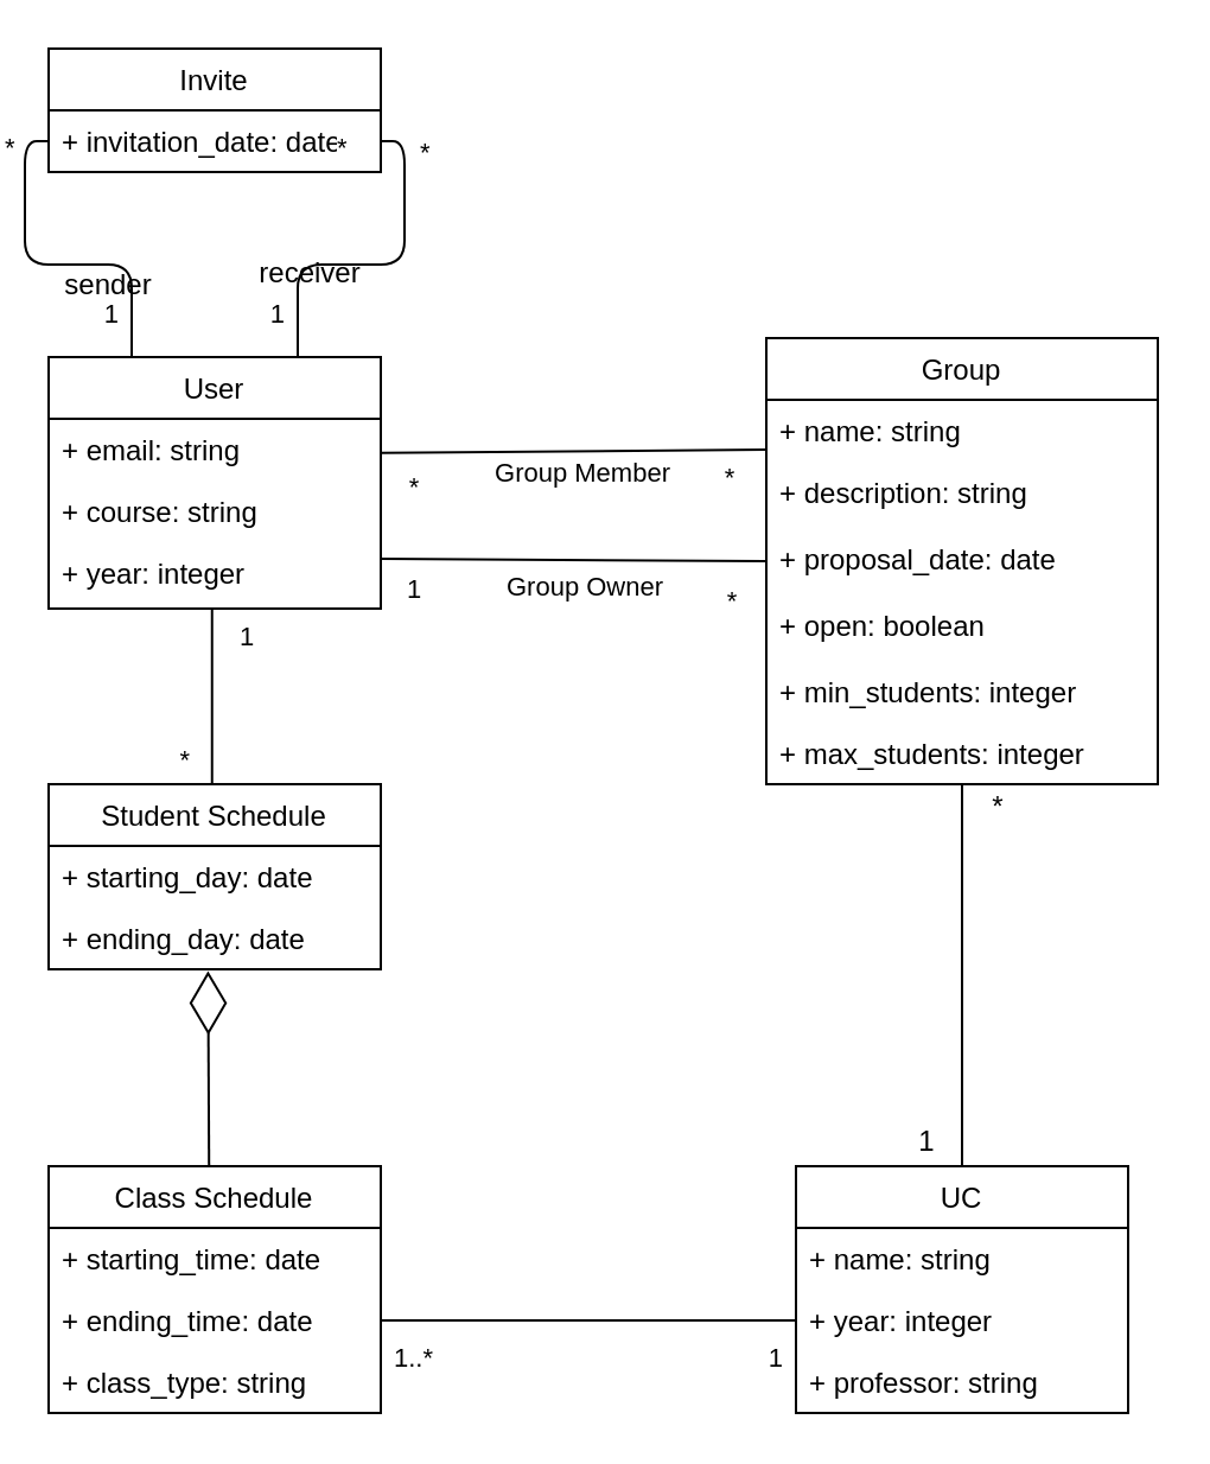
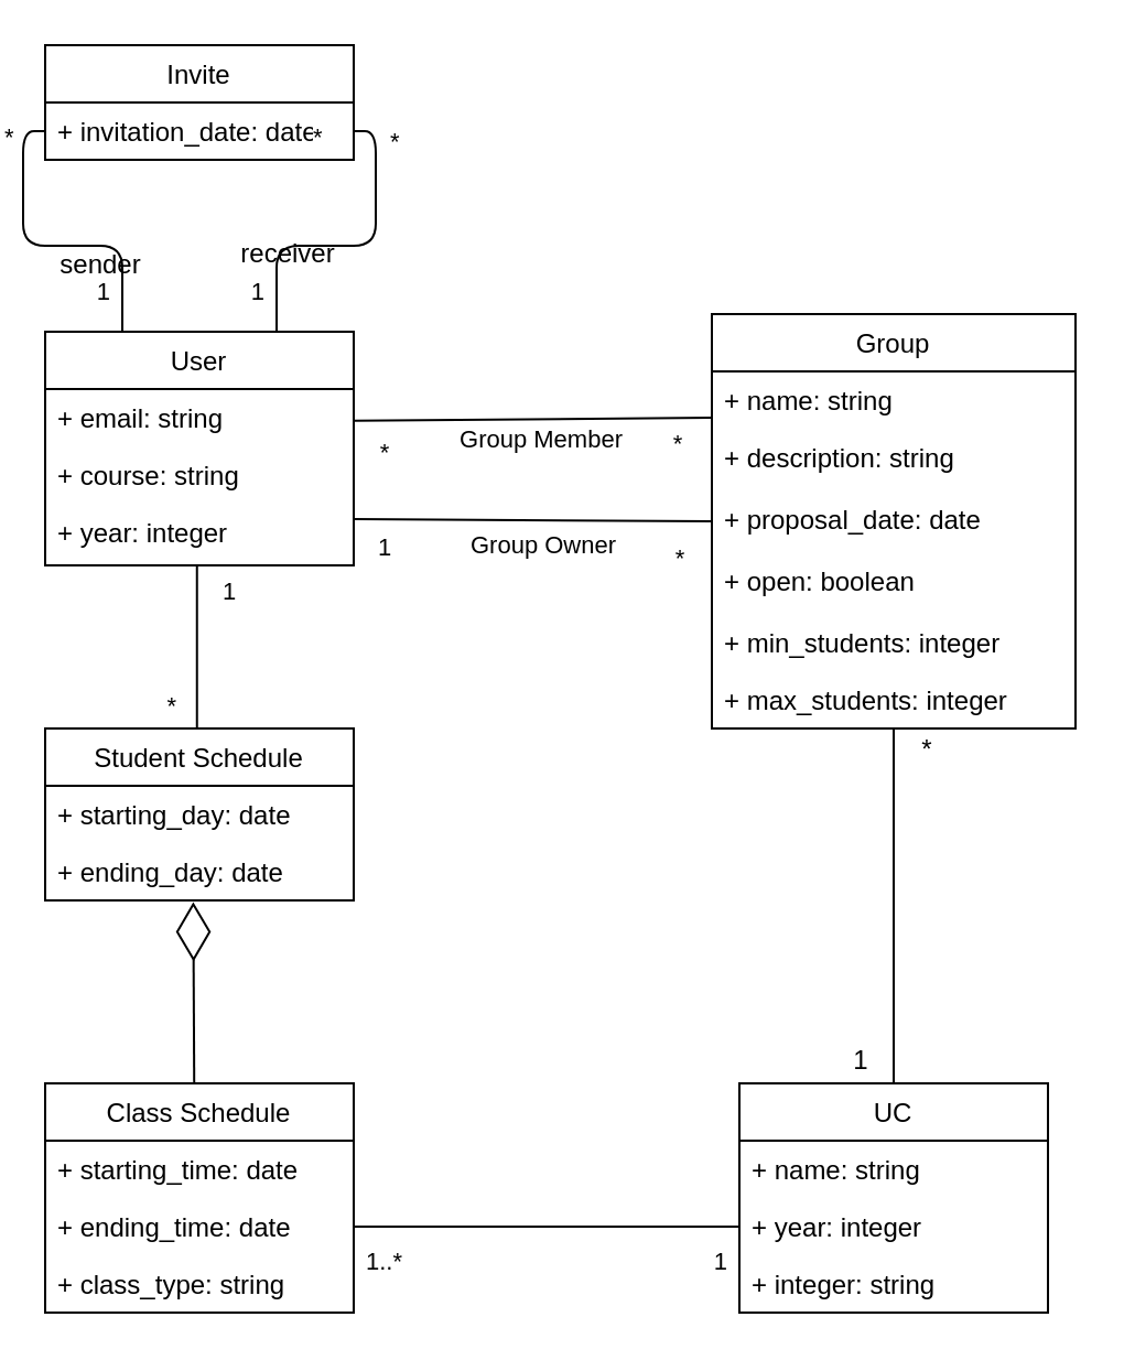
  <mxCell id="0" />
  <mxCell id="1" parent="0" />
  <mxCell id="2" value="User" style="swimlane;fontStyle=0;childLayout=stackLayout;horizontal=1;startSize=26;fillColor=none;horizontalStack=0;resizeParent=1;resizeParentMax=0;resizeLast=0;collapsible=1;marginBottom=0;" parent="1" vertex="1"><mxGeometry x="20" y="150" width="140" height="106" as="geometry" /></mxCell>
  <mxCell id="3" value="+ email: string" style="text;strokeColor=none;fillColor=none;align=left;verticalAlign=top;spacingLeft=4;spacingRight=4;overflow=hidden;rotatable=0;points=[[0,0.5],[1,0.5]];portConstraint=eastwest;" parent="2" vertex="1"><mxGeometry y="26" width="140" height="26" as="geometry" /></mxCell>
  <mxCell id="4" value="+ course: string" style="text;strokeColor=none;fillColor=none;align=left;verticalAlign=top;spacingLeft=4;spacingRight=4;overflow=hidden;rotatable=0;points=[[0,0.5],[1,0.5]];portConstraint=eastwest;" parent="2" vertex="1"><mxGeometry y="52" width="140" height="26" as="geometry" /></mxCell>
  <mxCell id="5" value="+ year: integer&#10;&#10;" style="text;strokeColor=none;fillColor=none;align=left;verticalAlign=top;spacingLeft=4;spacingRight=4;overflow=hidden;rotatable=0;points=[[0,0.5],[1,0.5]];portConstraint=eastwest;" parent="2" vertex="1"><mxGeometry y="78" width="140" height="28" as="geometry" /></mxCell>
  <mxCell id="6" value="Group" style="swimlane;fontStyle=0;childLayout=stackLayout;horizontal=1;startSize=26;fillColor=none;horizontalStack=0;resizeParent=1;resizeParentMax=0;resizeLast=0;collapsible=1;marginBottom=0;" parent="1" vertex="1"><mxGeometry x="322.5" y="142" width="165" height="188" as="geometry" /></mxCell>
  <mxCell id="7" value="+ name: string" style="text;strokeColor=none;fillColor=none;align=left;verticalAlign=top;spacingLeft=4;spacingRight=4;overflow=hidden;rotatable=0;points=[[0,0.5],[1,0.5]];portConstraint=eastwest;" parent="6" vertex="1"><mxGeometry y="26" width="165" height="26" as="geometry" /></mxCell>
  <mxCell id="8" value="+ description: string&#10;" style="text;strokeColor=none;fillColor=none;align=left;verticalAlign=top;spacingLeft=4;spacingRight=4;overflow=hidden;rotatable=0;points=[[0,0.5],[1,0.5]];portConstraint=eastwest;" parent="6" vertex="1"><mxGeometry y="52" width="165" height="28" as="geometry" /></mxCell>
  <mxCell id="9" value="+ proposal_date: date&#10;" style="text;strokeColor=none;fillColor=none;align=left;verticalAlign=top;spacingLeft=4;spacingRight=4;overflow=hidden;rotatable=0;points=[[0,0.5],[1,0.5]];portConstraint=eastwest;" parent="6" vertex="1"><mxGeometry y="80" width="165" height="28" as="geometry" /></mxCell>
  <mxCell id="10" value="+ open: boolean&#10;" style="text;strokeColor=none;fillColor=none;align=left;verticalAlign=top;spacingLeft=4;spacingRight=4;overflow=hidden;rotatable=0;points=[[0,0.5],[1,0.5]];portConstraint=eastwest;" parent="6" vertex="1"><mxGeometry y="108" width="165" height="28" as="geometry" /></mxCell>
  <mxCell id="11" value="+ min_students: integer" style="text;strokeColor=none;fillColor=none;align=left;verticalAlign=top;spacingLeft=4;spacingRight=4;overflow=hidden;rotatable=0;points=[[0,0.5],[1,0.5]];portConstraint=eastwest;" parent="6" vertex="1"><mxGeometry y="136" width="165" height="26" as="geometry" /></mxCell>
  <mxCell id="12" value="+ max_students: integer" style="text;strokeColor=none;fillColor=none;align=left;verticalAlign=top;spacingLeft=4;spacingRight=4;overflow=hidden;rotatable=0;points=[[0,0.5],[1,0.5]];portConstraint=eastwest;" parent="6" vertex="1"><mxGeometry y="162" width="165" height="26" as="geometry" /></mxCell>
  <mxCell id="13" value="UC" style="swimlane;fontStyle=0;childLayout=stackLayout;horizontal=1;startSize=26;fillColor=none;horizontalStack=0;resizeParent=1;resizeParentMax=0;resizeLast=0;collapsible=1;marginBottom=0;" parent="1" vertex="1"><mxGeometry x="335" y="491" width="140" height="104" as="geometry"><mxRectangle x="230" y="250" width="50" height="26" as="alternateBounds" /></mxGeometry></mxCell>
  <mxCell id="14" value="+ name: string" style="text;strokeColor=none;fillColor=none;align=left;verticalAlign=top;spacingLeft=4;spacingRight=4;overflow=hidden;rotatable=0;points=[[0,0.5],[1,0.5]];portConstraint=eastwest;" parent="13" vertex="1"><mxGeometry y="26" width="140" height="26" as="geometry" /></mxCell>
  <mxCell id="15" value="+ year: integer" style="text;strokeColor=none;fillColor=none;align=left;verticalAlign=top;spacingLeft=4;spacingRight=4;overflow=hidden;rotatable=0;points=[[0,0.5],[1,0.5]];portConstraint=eastwest;" parent="13" vertex="1"><mxGeometry y="52" width="140" height="26" as="geometry" /></mxCell>
- <mxCell id="16" value="+ professor: string" style="text;strokeColor=none;fillColor=none;align=left;verticalAlign=top;spacingLeft=4;spacingRight=4;overflow=hidden;rotatable=0;points=[[0,0.5],[1,0.5]];portConstraint=eastwest;" parent="13" vertex="1"><mxGeometry y="78" width="140" height="26" as="geometry" /></mxCell>
+ <mxCell id="16" value="+ integer: string" style="text;strokeColor=none;fillColor=none;align=left;verticalAlign=top;spacingLeft=4;spacingRight=4;overflow=hidden;rotatable=0;points=[[0,0.5],[1,0.5]];portConstraint=eastwest;" parent="13" vertex="1"><mxGeometry y="78" width="140" height="26" as="geometry" /></mxCell>
  <mxCell id="17" value="Class Schedule" style="swimlane;fontStyle=0;childLayout=stackLayout;horizontal=1;startSize=26;fillColor=none;horizontalStack=0;resizeParent=1;resizeParentMax=0;resizeLast=0;collapsible=1;marginBottom=0;" parent="1" vertex="1"><mxGeometry x="20" y="491" width="140" height="104" as="geometry" /></mxCell>
  <mxCell id="18" value="+ starting_time: date" style="text;strokeColor=none;fillColor=none;align=left;verticalAlign=top;spacingLeft=4;spacingRight=4;overflow=hidden;rotatable=0;points=[[0,0.5],[1,0.5]];portConstraint=eastwest;" parent="17" vertex="1"><mxGeometry y="26" width="140" height="26" as="geometry" /></mxCell>
  <mxCell id="19" value="+ ending_time: date" style="text;strokeColor=none;fillColor=none;align=left;verticalAlign=top;spacingLeft=4;spacingRight=4;overflow=hidden;rotatable=0;points=[[0,0.5],[1,0.5]];portConstraint=eastwest;" parent="17" vertex="1"><mxGeometry y="52" width="140" height="26" as="geometry" /></mxCell>
  <mxCell id="20" value="+ class_type: string" style="text;strokeColor=none;fillColor=none;align=left;verticalAlign=top;spacingLeft=4;spacingRight=4;overflow=hidden;rotatable=0;points=[[0,0.5],[1,0.5]];portConstraint=eastwest;" parent="17" vertex="1"><mxGeometry y="78" width="140" height="26" as="geometry" /></mxCell>
  <mxCell id="21" value="Student Schedule" style="swimlane;fontStyle=0;childLayout=stackLayout;horizontal=1;startSize=26;fillColor=none;horizontalStack=0;resizeParent=1;resizeParentMax=0;resizeLast=0;collapsible=1;marginBottom=0;" parent="1" vertex="1"><mxGeometry x="20" y="330" width="140" height="78" as="geometry" /></mxCell>
  <mxCell id="22" value="+ starting_day: date" style="text;strokeColor=none;fillColor=none;align=left;verticalAlign=top;spacingLeft=4;spacingRight=4;overflow=hidden;rotatable=0;points=[[0,0.5],[1,0.5]];portConstraint=eastwest;" parent="21" vertex="1"><mxGeometry y="26" width="140" height="26" as="geometry" /></mxCell>
  <mxCell id="23" value="+ ending_day: date" style="text;strokeColor=none;fillColor=none;align=left;verticalAlign=top;spacingLeft=4;spacingRight=4;overflow=hidden;rotatable=0;points=[[0,0.5],[1,0.5]];portConstraint=eastwest;" parent="21" vertex="1"><mxGeometry y="52" width="140" height="26" as="geometry" /></mxCell>
  <mxCell id="24" value="Invite" style="swimlane;fontStyle=0;childLayout=stackLayout;horizontal=1;startSize=26;fillColor=none;horizontalStack=0;resizeParent=1;resizeParentMax=0;resizeLast=0;collapsible=1;marginBottom=0;" parent="1" vertex="1"><mxGeometry x="20" y="20" width="140" height="52" as="geometry" /></mxCell>
  <mxCell id="25" value="+ invitation_date: date" style="text;strokeColor=none;fillColor=none;align=left;verticalAlign=top;spacingLeft=4;spacingRight=4;overflow=hidden;rotatable=0;points=[[0,0.5],[1,0.5]];portConstraint=eastwest;" parent="24" vertex="1"><mxGeometry y="26" width="140" height="26" as="geometry" /></mxCell>
  <mxCell id="26" style="edgeStyle=none;html=1;strokeColor=default;endArrow=none;endFill=0;entryX=0;entryY=0.5;entryDx=0;entryDy=0;" parent="1" target="9" edge="1"><mxGeometry relative="1" as="geometry"><Array as="points" /><mxPoint x="340" y="229" as="targetPoint" /><mxPoint x="160" y="235" as="sourcePoint" /></mxGeometry></mxCell>
  <mxCell id="27" value="Group Owner" style="edgeLabel;html=1;align=center;verticalAlign=middle;resizable=0;points=[];" parent="26" connectable="0" vertex="1"><mxGeometry x="-0.29" relative="1" as="geometry"><mxPoint x="28" y="11" as="offset" /></mxGeometry></mxCell>
  <mxCell id="28" value="1" style="edgeLabel;html=1;align=center;verticalAlign=middle;resizable=0;points=[];" parent="26" connectable="0" vertex="1"><mxGeometry x="-0.843" y="4" relative="1" as="geometry"><mxPoint y="16" as="offset" /></mxGeometry></mxCell>
  <mxCell id="29" value="*" style="edgeLabel;html=1;align=center;verticalAlign=middle;resizable=0;points=[];" parent="26" connectable="0" vertex="1"><mxGeometry x="0.806" y="2" relative="1" as="geometry"><mxPoint y="19" as="offset" /></mxGeometry></mxCell>
  <mxCell id="30" value="" style="endArrow=none;html=1;edgeStyle=orthogonalEdgeStyle;entryX=0;entryY=0.5;entryDx=0;entryDy=0;exitX=1;exitY=0.5;exitDx=0;exitDy=0;" parent="1" source="19" target="15" edge="1"><mxGeometry relative="1" as="geometry"><mxPoint x="160" y="550" as="sourcePoint" /><mxPoint x="320" y="550" as="targetPoint" /></mxGeometry></mxCell>
  <mxCell id="31" value="1..*" style="edgeLabel;resizable=0;html=1;align=left;verticalAlign=bottom;" parent="30" connectable="0" vertex="1"><mxGeometry x="-1" relative="1" as="geometry"><mxPoint x="4" y="24" as="offset" /></mxGeometry></mxCell>
  <mxCell id="32" value="1" style="edgeLabel;resizable=0;html=1;align=right;verticalAlign=bottom;" parent="30" connectable="0" vertex="1"><mxGeometry x="1" relative="1" as="geometry"><mxPoint x="-5" y="24" as="offset" /></mxGeometry></mxCell>
  <mxCell id="33" value="" style="endArrow=none;html=1;edgeStyle=orthogonalEdgeStyle;entryX=0.25;entryY=0;entryDx=0;entryDy=0;exitX=0;exitY=0.5;exitDx=0;exitDy=0;" parent="1" source="25" target="2" edge="1"><mxGeometry relative="1" as="geometry"><mxPoint x="-140" y="120" as="sourcePoint" /><mxPoint x="20" y="120" as="targetPoint" /></mxGeometry></mxCell>
  <mxCell id="34" value="*" style="edgeLabel;resizable=0;html=1;align=left;verticalAlign=bottom;" parent="33" connectable="0" vertex="1"><mxGeometry x="-1" relative="1" as="geometry"><mxPoint x="-20" y="11" as="offset" /></mxGeometry></mxCell>
  <mxCell id="35" value="1" style="edgeLabel;resizable=0;html=1;align=right;verticalAlign=bottom;" parent="33" connectable="0" vertex="1"><mxGeometry x="1" relative="1" as="geometry"><mxPoint x="-5" y="-10" as="offset" /></mxGeometry></mxCell>
  <mxCell id="36" value="sender" style="text;html=1;align=center;verticalAlign=middle;resizable=0;points=[];autosize=1;strokeColor=none;fillColor=none;" parent="1" vertex="1"><mxGeometry x="20" y="110" width="50" height="20" as="geometry" /></mxCell>
  <mxCell id="37" value="" style="endArrow=none;html=1;edgeStyle=orthogonalEdgeStyle;entryX=0.75;entryY=0;entryDx=0;entryDy=0;exitX=1;exitY=0.5;exitDx=0;exitDy=0;" parent="1" source="25" target="2" edge="1"><mxGeometry relative="1" as="geometry"><mxPoint x="90" y="59" as="sourcePoint" /><mxPoint x="125" y="150" as="targetPoint" /></mxGeometry></mxCell>
  <mxCell id="38" value="*" style="edgeLabel;resizable=0;html=1;align=left;verticalAlign=bottom;" parent="37" connectable="0" vertex="1"><mxGeometry x="-1" relative="1" as="geometry"><mxPoint x="-20" y="11" as="offset" /></mxGeometry></mxCell>
  <mxCell id="39" value="1" style="edgeLabel;resizable=0;html=1;align=right;verticalAlign=bottom;" parent="37" connectable="0" vertex="1"><mxGeometry x="1" relative="1" as="geometry"><mxPoint x="-5" y="-10" as="offset" /></mxGeometry></mxCell>
  <mxCell id="40" value="*" style="edgeLabel;resizable=0;html=1;align=left;verticalAlign=bottom;" parent="1" connectable="0" vertex="1"><mxGeometry x="175" y="72" as="geometry" /></mxCell>
  <mxCell id="41" style="edgeStyle=none;html=1;strokeColor=default;endArrow=none;endFill=0;entryX=0;entryY=0.25;entryDx=0;entryDy=0;exitX=1.002;exitY=0.554;exitDx=0;exitDy=0;exitPerimeter=0;" parent="1" source="3" target="6" edge="1"><mxGeometry relative="1" as="geometry"><Array as="points" /><mxPoint x="333.32" y="190" as="targetPoint" /><mxPoint x="160" y="189" as="sourcePoint" /></mxGeometry></mxCell>
  <mxCell id="42" value="Group Member" style="edgeLabel;html=1;align=center;verticalAlign=middle;resizable=0;points=[];" parent="41" connectable="0" vertex="1"><mxGeometry x="-0.29" relative="1" as="geometry"><mxPoint x="26" y="9" as="offset" /></mxGeometry></mxCell>
  <mxCell id="43" value="*" style="edgeLabel;html=1;align=center;verticalAlign=middle;resizable=0;points=[];" parent="41" connectable="0" vertex="1"><mxGeometry x="-0.843" y="4" relative="1" as="geometry"><mxPoint y="18" as="offset" /></mxGeometry></mxCell>
  <mxCell id="44" value="*" style="edgeLabel;html=1;align=center;verticalAlign=middle;resizable=0;points=[];" parent="41" connectable="0" vertex="1"><mxGeometry x="0.806" y="2" relative="1" as="geometry"><mxPoint y="13" as="offset" /></mxGeometry></mxCell>
  <mxCell id="45" value="" style="endArrow=none;html=1;edgeStyle=orthogonalEdgeStyle;exitX=0.492;exitY=1.01;exitDx=0;exitDy=0;exitPerimeter=0;" parent="1" source="5" target="21" edge="1"><mxGeometry relative="1" as="geometry"><mxPoint x="90" y="260" as="sourcePoint" /><mxPoint x="-30" y="230" as="targetPoint" /><Array as="points"><mxPoint x="90" y="330" /><mxPoint x="90" y="330" /></Array></mxGeometry></mxCell>
  <mxCell id="46" value="1" style="edgeLabel;resizable=0;html=1;align=left;verticalAlign=bottom;" parent="45" connectable="0" vertex="1"><mxGeometry x="-1" relative="1" as="geometry"><mxPoint x="10" y="20" as="offset" /></mxGeometry></mxCell>
  <mxCell id="47" value="*" style="edgeLabel;resizable=0;html=1;align=right;verticalAlign=bottom;" parent="45" connectable="0" vertex="1"><mxGeometry x="1" relative="1" as="geometry"><mxPoint x="-9" y="-2" as="offset" /></mxGeometry></mxCell>
  <mxCell id="48" value="" style="endArrow=diamondThin;endFill=0;endSize=24;html=1;entryX=0.48;entryY=1.029;entryDx=0;entryDy=0;entryPerimeter=0;exitX=0.483;exitY=0.004;exitDx=0;exitDy=0;exitPerimeter=0;" parent="1" source="17" target="23" edge="1"><mxGeometry width="160" relative="1" as="geometry"><mxPoint x="87" y="480" as="sourcePoint" /><mxPoint x="30" y="460" as="targetPoint" /><Array as="points" /></mxGeometry></mxCell>
  <mxCell id="49" value="" style="endArrow=none;html=1;edgeStyle=orthogonalEdgeStyle;exitX=0.5;exitY=1;exitDx=0;exitDy=0;entryX=0.5;entryY=0;entryDx=0;entryDy=0;" parent="1" source="6" target="13" edge="1"><mxGeometry relative="1" as="geometry"><mxPoint x="400" y="230" as="sourcePoint" /><mxPoint x="405" y="317" as="targetPoint" /><Array as="points" /></mxGeometry></mxCell>
  <mxCell id="50" value="*" style="text;html=1;align=center;verticalAlign=middle;resizable=0;points=[];autosize=1;strokeColor=none;fillColor=none;fontSize=12;fontFamily=Helvetica;fontColor=default;" parent="1" vertex="1"><mxGeometry x="410" y="330" width="20" height="20" as="geometry" /></mxCell>
  <mxCell id="51" value="1" style="text;html=1;align=center;verticalAlign=middle;resizable=0;points=[];autosize=1;strokeColor=none;fillColor=none;fontSize=12;fontFamily=Helvetica;fontColor=default;" parent="1" vertex="1"><mxGeometry x="380" y="471" width="20" height="20" as="geometry" /></mxCell>
  <mxCell id="52" value="receiver" style="text;html=1;align=center;verticalAlign=middle;resizable=0;points=[];autosize=1;strokeColor=none;fillColor=none;" vertex="1" parent="1"><mxGeometry x="100" y="105" width="60" height="20" as="geometry" /></mxCell>
